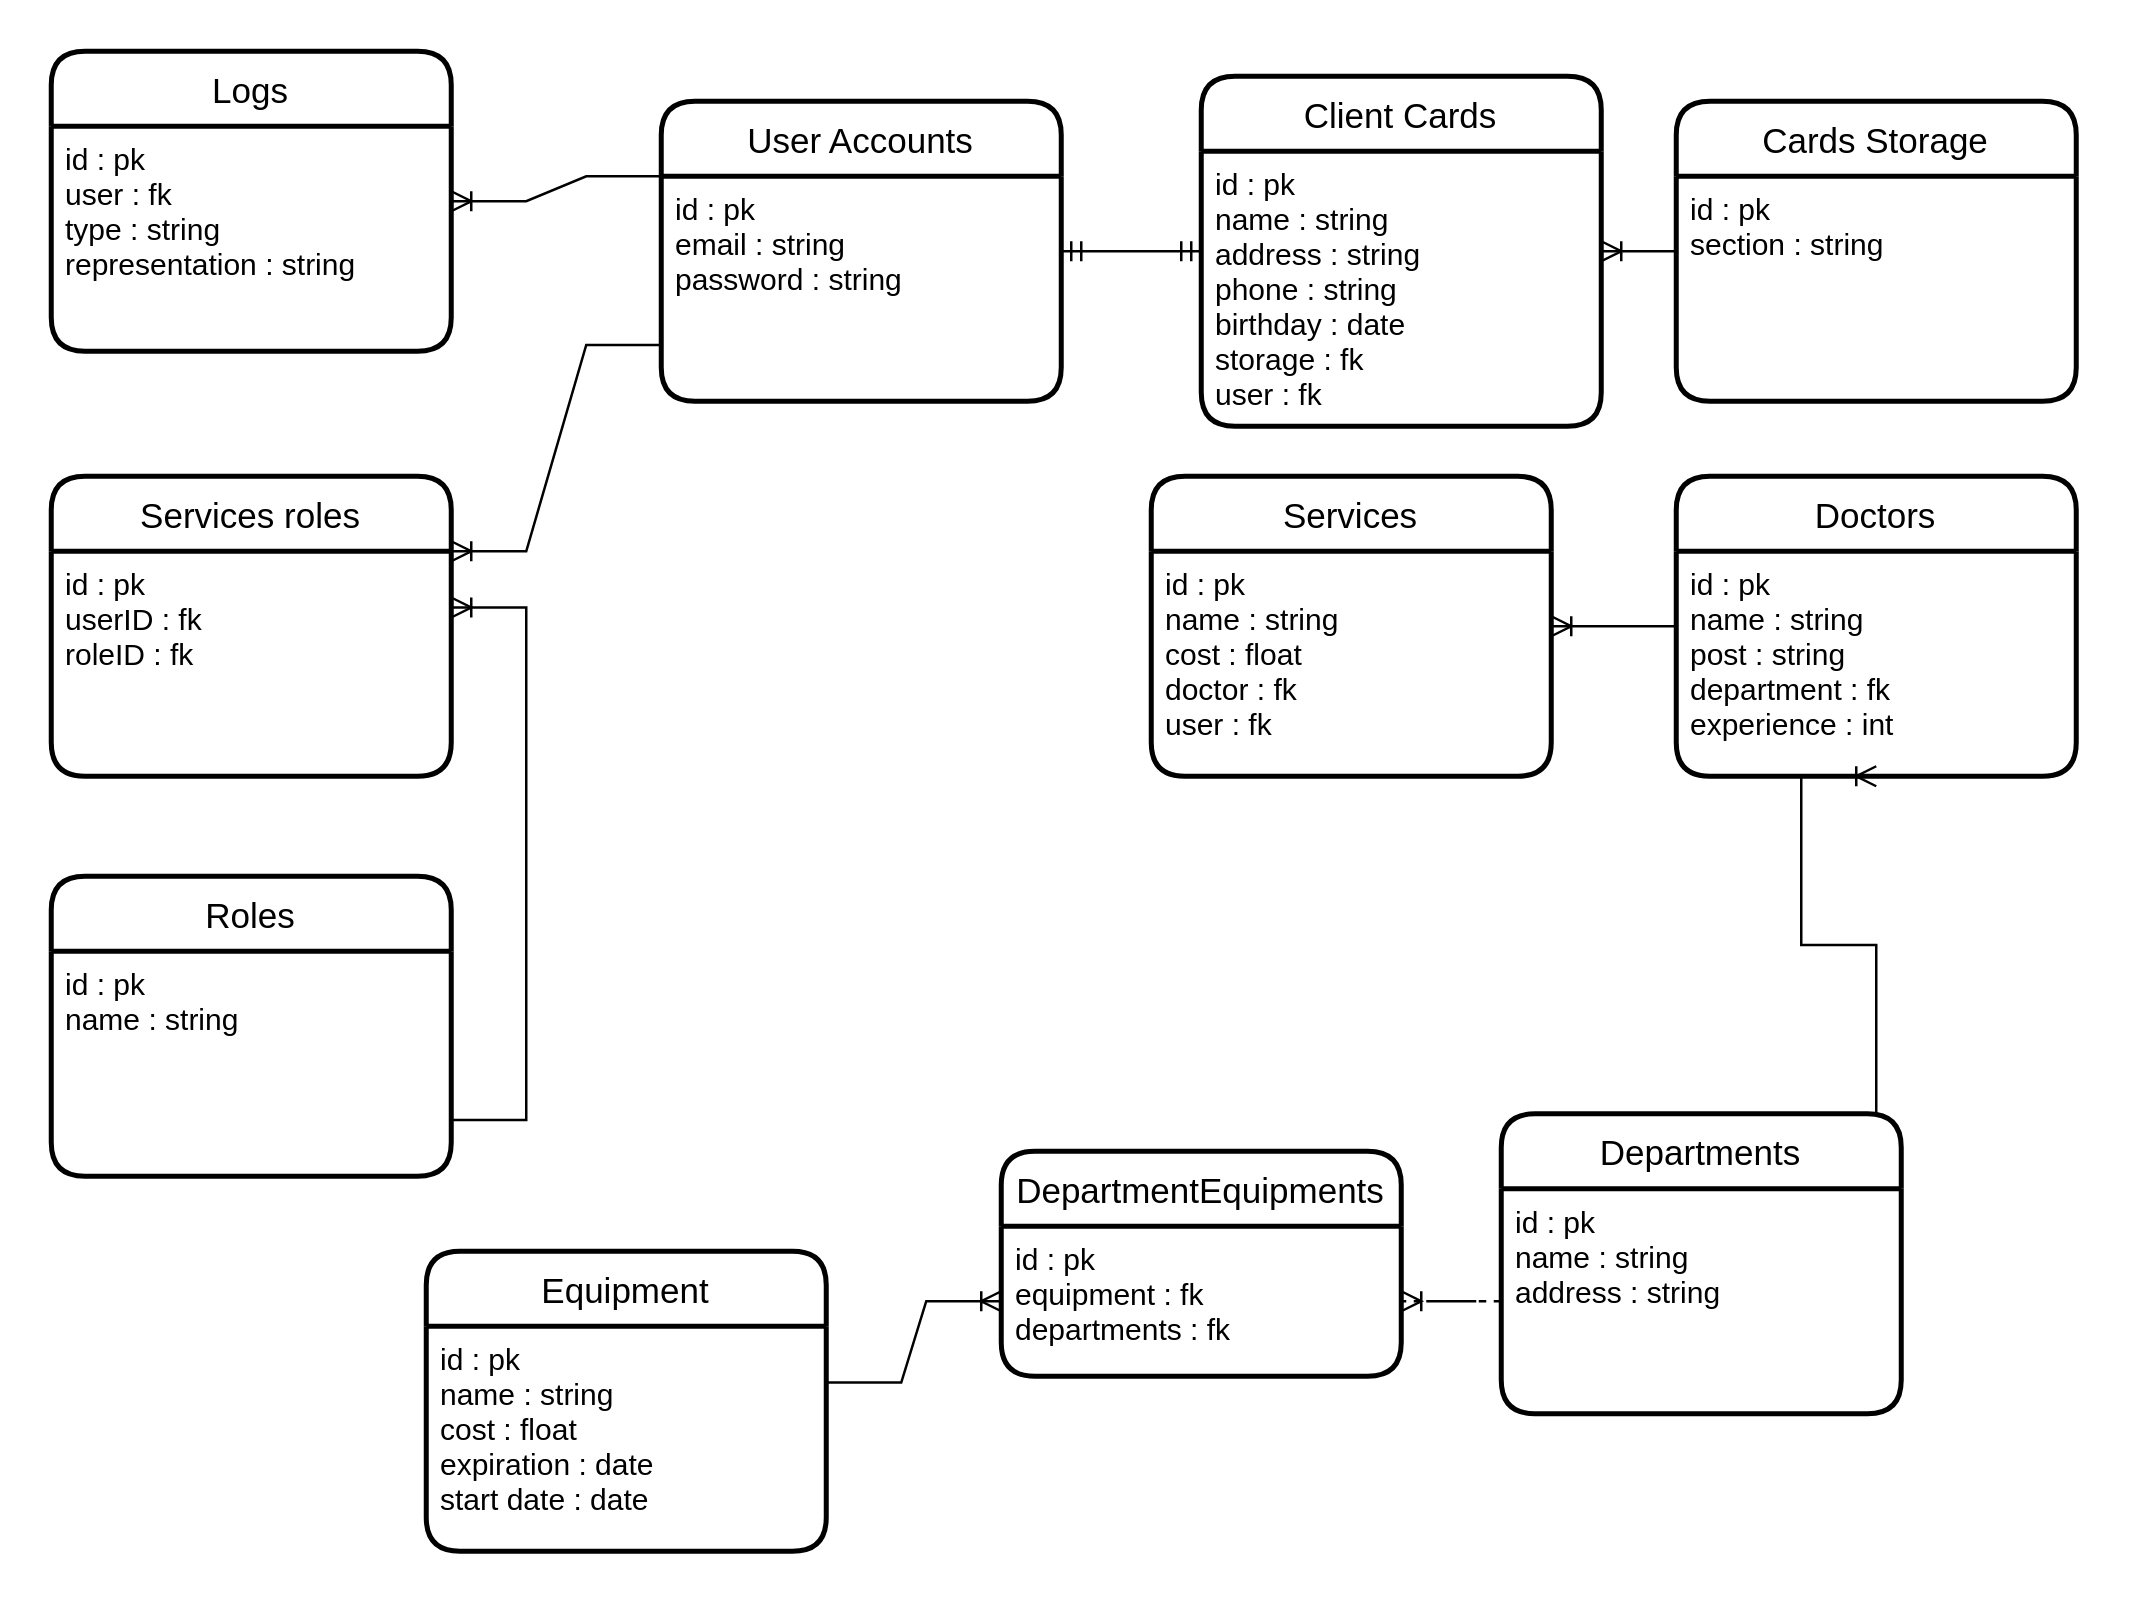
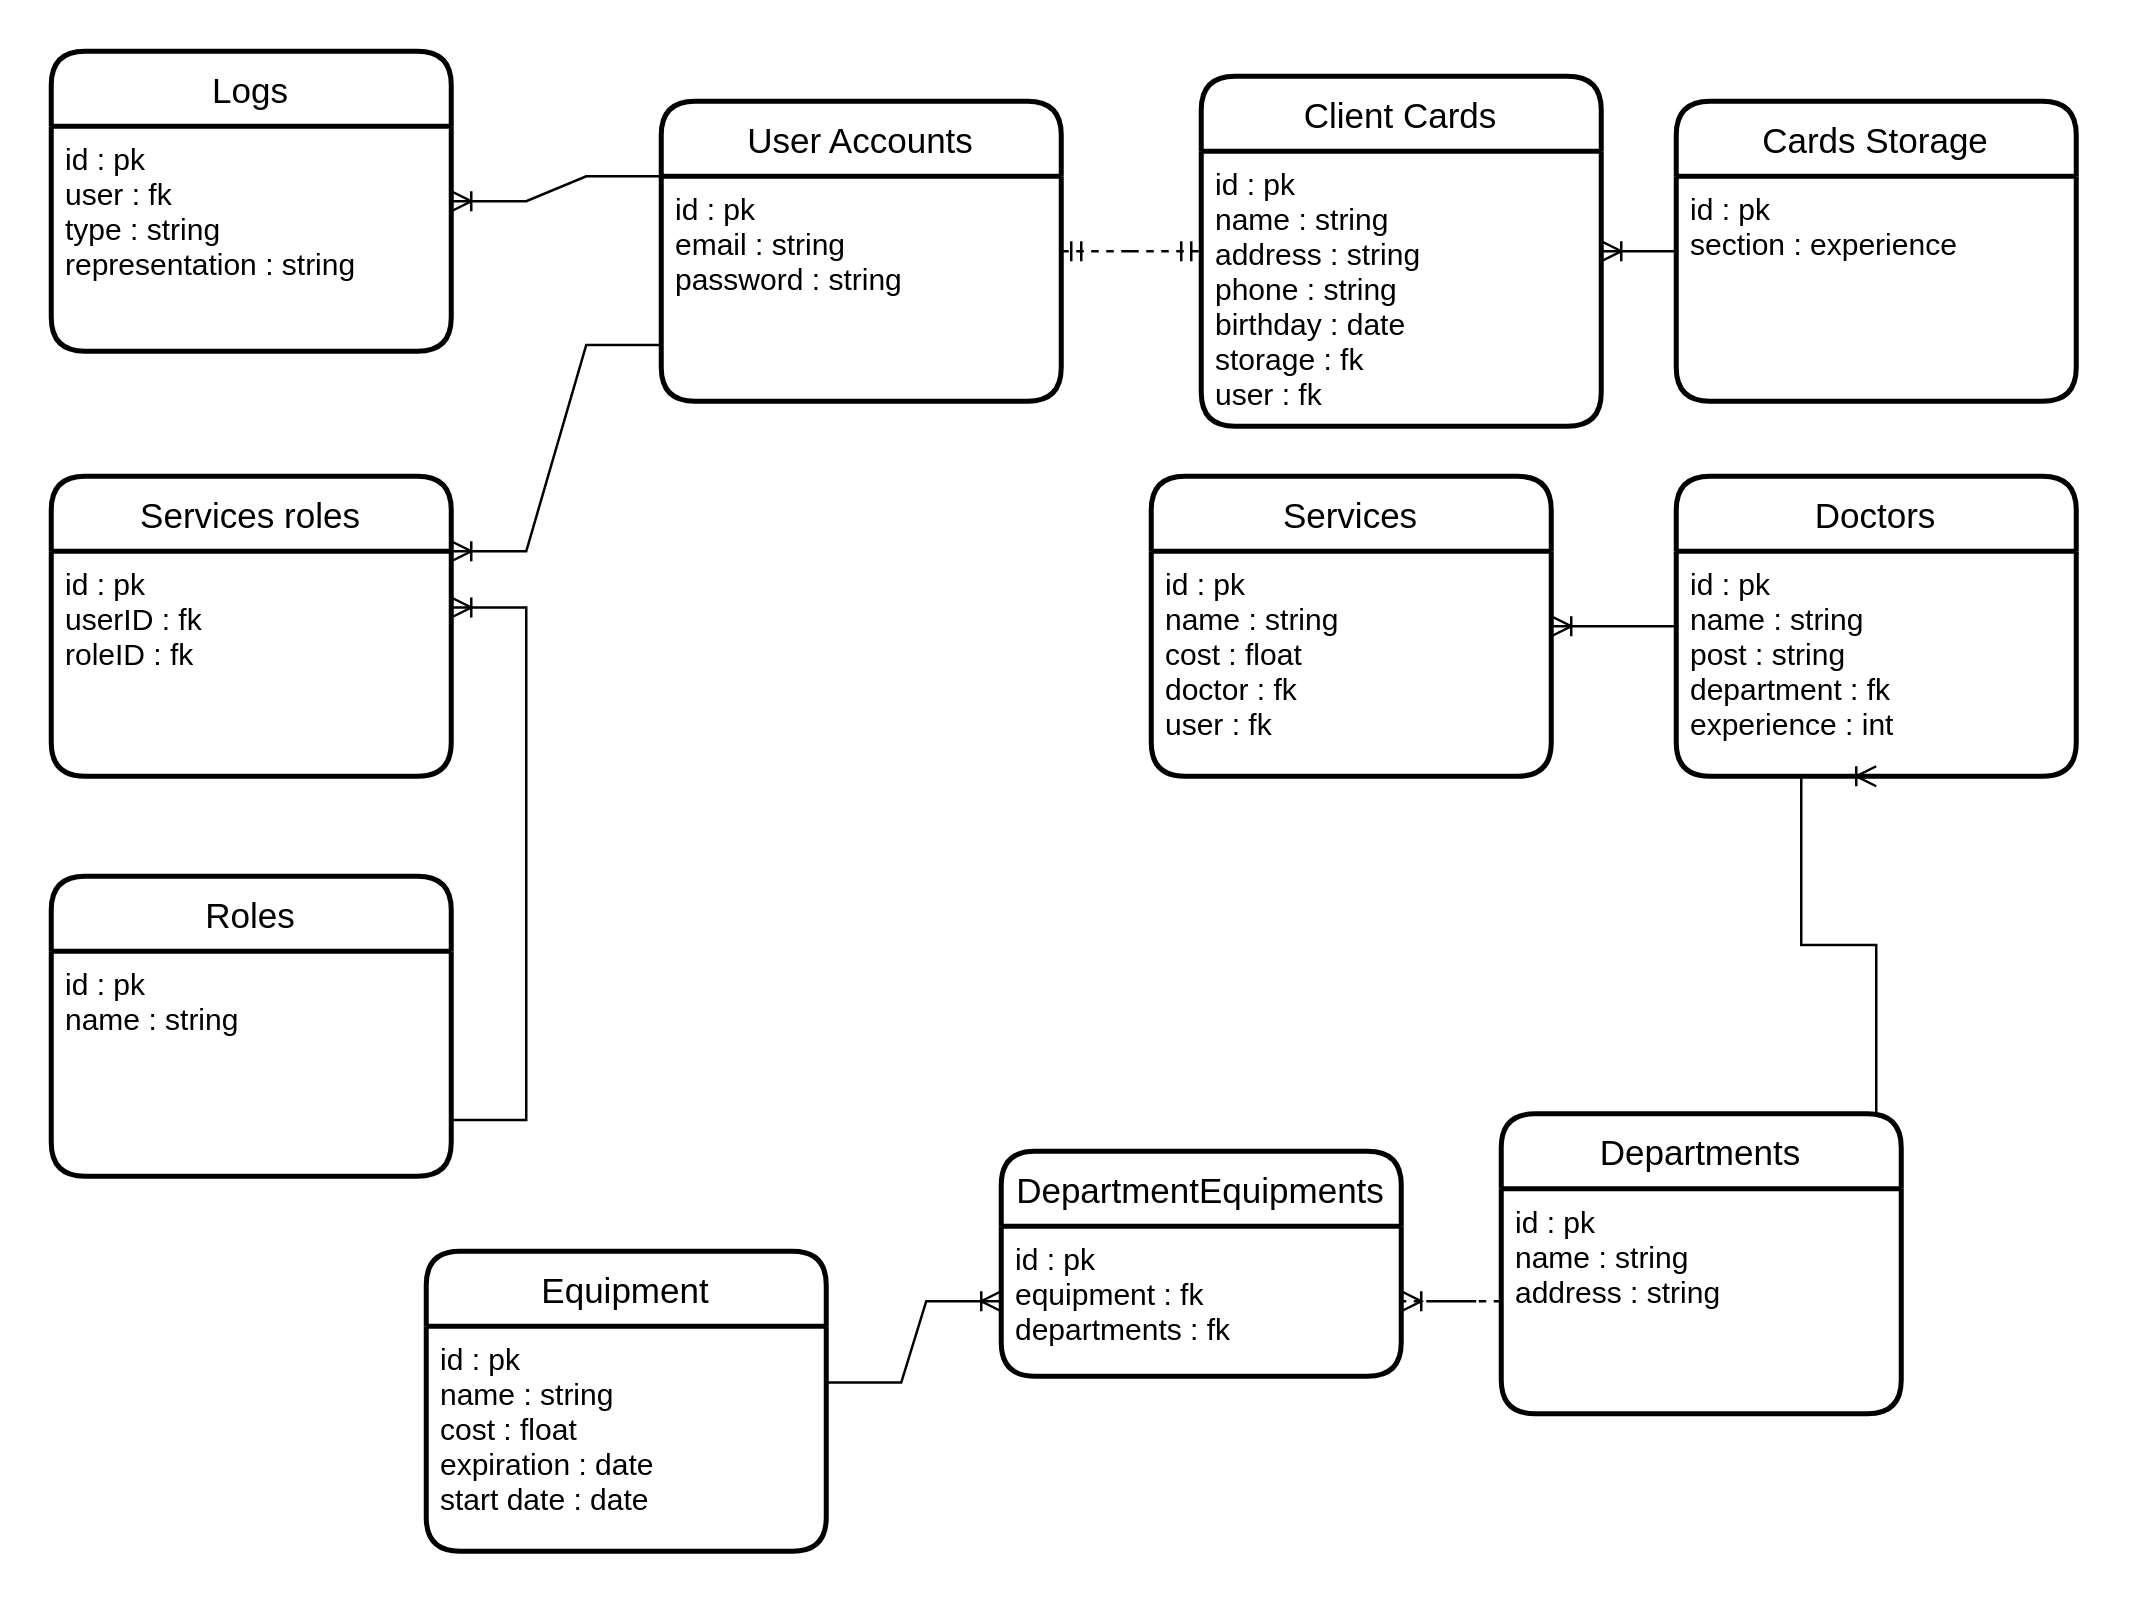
  <mxCell id="0" />
  <mxCell id="1" parent="0" />
  <mxCell id="2" value="Departments" style="swimlane;childLayout=stackLayout;horizontal=1;startSize=30;horizontalStack=0;rounded=1;fontSize=14;fontStyle=0;strokeWidth=2;resizeParent=0;resizeLast=1;shadow=0;dashed=0;align=center;" parent="1" vertex="1"><mxGeometry x="600" y="445" width="160" height="120" as="geometry" /></mxCell>
  <mxCell id="3" value="id : pk&#10;name : string&#10;address : string" style="align=left;strokeColor=none;fillColor=none;spacingLeft=4;fontSize=12;verticalAlign=top;resizable=0;rotatable=0;part=1;" parent="2" vertex="1"><mxGeometry y="30" width="160" height="90" as="geometry" /></mxCell>
  <mxCell id="4" value="User Accounts" style="swimlane;childLayout=stackLayout;horizontal=1;startSize=30;horizontalStack=0;rounded=1;fontSize=14;fontStyle=0;strokeWidth=2;resizeParent=0;resizeLast=1;shadow=0;dashed=0;align=center;" parent="1" vertex="1"><mxGeometry x="264" y="40" width="160" height="120" as="geometry" /></mxCell>
  <mxCell id="5" value="id : pk&#10;email : string&#10;password : string" style="align=left;strokeColor=none;fillColor=none;spacingLeft=4;fontSize=12;verticalAlign=top;resizable=0;rotatable=0;part=1;" parent="4" vertex="1"><mxGeometry y="30" width="160" height="90" as="geometry" /></mxCell>
  <mxCell id="6" value="Roles" style="swimlane;childLayout=stackLayout;horizontal=1;startSize=30;horizontalStack=0;rounded=1;fontSize=14;fontStyle=0;strokeWidth=2;resizeParent=0;resizeLast=1;shadow=0;dashed=0;align=center;" parent="1" vertex="1"><mxGeometry x="20" y="350" width="160" height="120" as="geometry" /></mxCell>
  <mxCell id="7" value="id : pk&#10;name : string&#10;" style="align=left;strokeColor=none;fillColor=none;spacingLeft=4;fontSize=12;verticalAlign=top;resizable=0;rotatable=0;part=1;" parent="6" vertex="1"><mxGeometry y="30" width="160" height="90" as="geometry" /></mxCell>
  <mxCell id="8" value="Logs" style="swimlane;childLayout=stackLayout;horizontal=1;startSize=30;horizontalStack=0;rounded=1;fontSize=14;fontStyle=0;strokeWidth=2;resizeParent=0;resizeLast=1;shadow=0;dashed=0;align=center;" parent="1" vertex="1"><mxGeometry x="20" y="20" width="160" height="120" as="geometry" /></mxCell>
  <mxCell id="9" value="id : pk&#10;user : fk&#10;type : string&#10;representation : string" style="align=left;strokeColor=none;fillColor=none;spacingLeft=4;fontSize=12;verticalAlign=top;resizable=0;rotatable=0;part=1;" parent="8" vertex="1"><mxGeometry y="30" width="160" height="90" as="geometry" /></mxCell>
  <mxCell id="10" value="Services" style="swimlane;childLayout=stackLayout;horizontal=1;startSize=30;horizontalStack=0;rounded=1;fontSize=14;fontStyle=0;strokeWidth=2;resizeParent=0;resizeLast=1;shadow=0;dashed=0;align=center;" parent="1" vertex="1"><mxGeometry x="460" y="190" width="160" height="120" as="geometry" /></mxCell>
  <mxCell id="11" value="id : pk&#10;name : string&#10;cost : float&#10;doctor : fk&#10;user : fk" style="align=left;strokeColor=none;fillColor=none;spacingLeft=4;fontSize=12;verticalAlign=top;resizable=0;rotatable=0;part=1;" parent="10" vertex="1"><mxGeometry y="30" width="160" height="90" as="geometry" /></mxCell>
  <mxCell id="12" value="Equipment" style="swimlane;childLayout=stackLayout;horizontal=1;startSize=30;horizontalStack=0;rounded=1;fontSize=14;fontStyle=0;strokeWidth=2;resizeParent=0;resizeLast=1;shadow=0;dashed=0;align=center;" parent="1" vertex="1"><mxGeometry x="170" y="500" width="160" height="120" as="geometry" /></mxCell>
  <mxCell id="13" value="id : pk&#10;name : string&#10;cost : float&#10;expiration : date&#10;start date : date" style="align=left;strokeColor=none;fillColor=none;spacingLeft=4;fontSize=12;verticalAlign=top;resizable=0;rotatable=0;part=1;" parent="12" vertex="1"><mxGeometry y="30" width="160" height="90" as="geometry" /></mxCell>
  <mxCell id="14" value="Client Cards" style="swimlane;childLayout=stackLayout;horizontal=1;startSize=30;horizontalStack=0;rounded=1;fontSize=14;fontStyle=0;strokeWidth=2;resizeParent=0;resizeLast=1;shadow=0;dashed=0;align=center;" parent="1" vertex="1"><mxGeometry x="480" y="30" width="160" height="140" as="geometry" /></mxCell>
  <mxCell id="15" value="id : pk&#10;name : string&#10;address : string&#10;phone : string&#10;birthday : date&#10;storage : fk&#10;user : fk" style="align=left;strokeColor=none;fillColor=none;spacingLeft=4;fontSize=12;verticalAlign=top;resizable=0;rotatable=0;part=1;" parent="14" vertex="1"><mxGeometry y="30" width="160" height="110" as="geometry" /></mxCell>
  <mxCell id="16" value="Doctors" style="swimlane;childLayout=stackLayout;horizontal=1;startSize=30;horizontalStack=0;rounded=1;fontSize=14;fontStyle=0;strokeWidth=2;resizeParent=0;resizeLast=1;shadow=0;dashed=0;align=center;" parent="1" vertex="1"><mxGeometry x="670" y="190" width="160" height="120" as="geometry" /></mxCell>
  <mxCell id="17" value="id : pk&#10;name : string&#10;post : string&#10;department : fk&#10;experience : int" style="align=left;strokeColor=none;fillColor=none;spacingLeft=4;fontSize=12;verticalAlign=top;resizable=0;rotatable=0;part=1;" parent="16" vertex="1"><mxGeometry y="30" width="160" height="90" as="geometry" /></mxCell>
  <mxCell id="18" value="Cards Storage" style="swimlane;childLayout=stackLayout;horizontal=1;startSize=30;horizontalStack=0;rounded=1;fontSize=14;fontStyle=0;strokeWidth=2;resizeParent=0;resizeLast=1;shadow=0;dashed=0;align=center;" parent="1" vertex="1"><mxGeometry x="670" y="40" width="160" height="120" as="geometry" /></mxCell>
- <mxCell id="19" value="id : pk&#10;section : string" style="align=left;strokeColor=none;fillColor=none;spacingLeft=4;fontSize=12;verticalAlign=top;resizable=0;rotatable=0;part=1;" parent="18" vertex="1"><mxGeometry y="30" width="160" height="90" as="geometry" /></mxCell>
- <mxCell id="20" value="" style="edgeStyle=entityRelationEdgeStyle;fontSize=12;html=1;endArrow=ERmandOne;startArrow=ERmandOne;rounded=0;" parent="1" source="4" target="14" edge="1"><mxGeometry width="100" height="100" relative="1" as="geometry"><mxPoint x="380" y="200" as="sourcePoint" /><mxPoint x="480" y="100" as="targetPoint" /></mxGeometry></mxCell>
+ <mxCell id="19" value="id : pk&#10;section : experience" style="align=left;strokeColor=none;fillColor=none;spacingLeft=4;fontSize=12;verticalAlign=top;resizable=0;rotatable=0;part=1;" parent="18" vertex="1"><mxGeometry y="30" width="160" height="90" as="geometry" /></mxCell>
+ <mxCell id="20" value="" style="edgeStyle=entityRelationEdgeStyle;fontSize=12;html=1;endArrow=ERmandOne;startArrow=ERmandOne;rounded=0;dashed=1;" parent="1" source="4" target="14" edge="1"><mxGeometry width="100" height="100" relative="1" as="geometry"><mxPoint x="380" y="200" as="sourcePoint" /><mxPoint x="480" y="100" as="targetPoint" /></mxGeometry></mxCell>
  <mxCell id="21" value="" style="edgeStyle=entityRelationEdgeStyle;fontSize=12;html=1;endArrow=ERoneToMany;rounded=0;" parent="1" source="18" target="14" edge="1"><mxGeometry width="100" height="100" relative="1" as="geometry"><mxPoint x="380" y="200" as="sourcePoint" /><mxPoint x="480" y="100" as="targetPoint" /></mxGeometry></mxCell>
  <mxCell id="22" value="" style="edgeStyle=entityRelationEdgeStyle;fontSize=12;html=1;endArrow=ERoneToMany;rounded=0;" parent="1" source="16" target="10" edge="1"><mxGeometry width="100" height="100" relative="1" as="geometry"><mxPoint x="380" y="300" as="sourcePoint" /><mxPoint x="480" y="200" as="targetPoint" /></mxGeometry></mxCell>
  <mxCell id="23" value="" style="edgeStyle=entityRelationEdgeStyle;fontSize=12;html=1;endArrow=ERoneToMany;rounded=0;exitX=0;exitY=0.25;exitDx=0;exitDy=0;" parent="1" source="4" target="8" edge="1"><mxGeometry width="100" height="100" relative="1" as="geometry"><mxPoint x="380" y="300" as="sourcePoint" /><mxPoint x="480" y="200" as="targetPoint" /></mxGeometry></mxCell>
  <mxCell id="24" value="" style="edgeStyle=entityRelationEdgeStyle;fontSize=12;html=1;endArrow=ERoneToMany;rounded=0;exitX=0.75;exitY=0;exitDx=0;exitDy=0;entryX=0.5;entryY=1;entryDx=0;entryDy=0;" parent="1" source="2" target="17" edge="1"><mxGeometry width="100" height="100" relative="1" as="geometry"><mxPoint x="380" y="510" as="sourcePoint" /><mxPoint x="750" y="310" as="targetPoint" /></mxGeometry></mxCell>
  <mxCell id="25" value="Services roles" style="swimlane;childLayout=stackLayout;horizontal=1;startSize=30;horizontalStack=0;rounded=1;fontSize=14;fontStyle=0;strokeWidth=2;resizeParent=0;resizeLast=1;shadow=0;dashed=0;align=center;" parent="1" vertex="1"><mxGeometry x="20" y="190" width="160" height="120" as="geometry" /></mxCell>
  <mxCell id="26" value="id : pk&#10;userID : fk&#10;roleID : fk" style="align=left;strokeColor=none;fillColor=none;spacingLeft=4;fontSize=12;verticalAlign=top;resizable=0;rotatable=0;part=1;" parent="25" vertex="1"><mxGeometry y="30" width="160" height="90" as="geometry" /></mxCell>
  <mxCell id="27" value="" style="edgeStyle=entityRelationEdgeStyle;fontSize=12;html=1;endArrow=ERoneToMany;rounded=0;exitX=1;exitY=0.75;exitDx=0;exitDy=0;entryX=1;entryY=0.25;entryDx=0;entryDy=0;" parent="1" source="7" target="26" edge="1"><mxGeometry width="100" height="100" relative="1" as="geometry"><mxPoint x="370" y="340" as="sourcePoint" /><mxPoint x="470" y="240" as="targetPoint" /></mxGeometry></mxCell>
  <mxCell id="28" value="" style="edgeStyle=entityRelationEdgeStyle;fontSize=12;html=1;endArrow=ERoneToMany;rounded=0;exitX=0;exitY=0.75;exitDx=0;exitDy=0;entryX=1;entryY=0;entryDx=0;entryDy=0;" parent="1" source="5" target="26" edge="1"><mxGeometry width="100" height="100" relative="1" as="geometry"><mxPoint x="380" y="200" as="sourcePoint" /><mxPoint x="480" y="100" as="targetPoint" /></mxGeometry></mxCell>
  <mxCell id="29" value="DepartmentEquipments" style="swimlane;childLayout=stackLayout;horizontal=1;startSize=30;horizontalStack=0;rounded=1;fontSize=14;fontStyle=0;strokeWidth=2;resizeParent=0;resizeLast=1;shadow=0;dashed=0;align=center;" vertex="1" parent="1"><mxGeometry x="400" y="460" width="160" height="90" as="geometry" /></mxCell>
  <mxCell id="30" value="id : pk&#10;equipment : fk&#10;departments : fk" style="align=left;strokeColor=none;fillColor=none;spacingLeft=4;fontSize=12;verticalAlign=top;resizable=0;rotatable=0;part=1;" vertex="1" parent="29"><mxGeometry y="30" width="160" height="60" as="geometry" /></mxCell>
  <mxCell id="31" value="" style="edgeStyle=entityRelationEdgeStyle;fontSize=12;html=1;endArrow=ERoneToMany;rounded=0;exitX=0;exitY=0.5;exitDx=0;exitDy=0;entryX=1;entryY=0.5;entryDx=0;entryDy=0;dashed=1;" edge="1" parent="1" source="3" target="30"><mxGeometry width="100" height="100" relative="1" as="geometry"><mxPoint x="520" y="520" as="sourcePoint" /><mxPoint x="620" y="420" as="targetPoint" /></mxGeometry></mxCell>
  <mxCell id="32" value="" style="edgeStyle=entityRelationEdgeStyle;fontSize=12;html=1;endArrow=ERoneToMany;rounded=0;entryX=0;entryY=0.5;entryDx=0;entryDy=0;exitX=1;exitY=0.25;exitDx=0;exitDy=0;" edge="1" parent="1" source="13" target="30"><mxGeometry width="100" height="100" relative="1" as="geometry"><mxPoint x="380" y="560" as="sourcePoint" /><mxPoint x="480" y="460" as="targetPoint" /></mxGeometry></mxCell>
